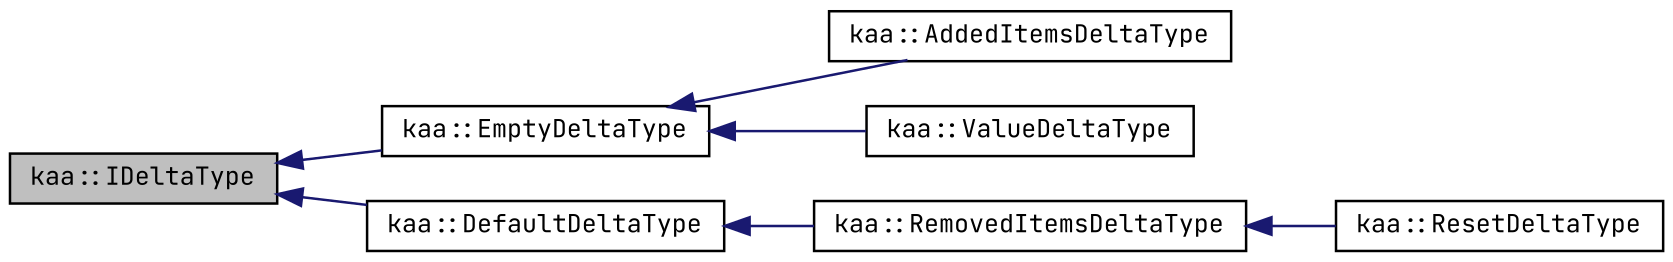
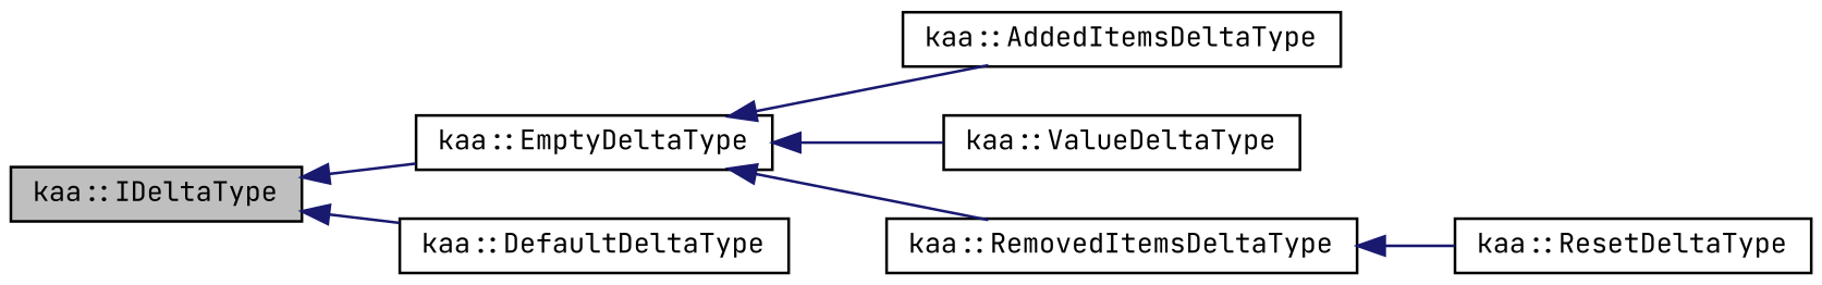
  digraph {
    fontname="JetBrains Mono"
    rankdir=LR
    node [color=black fontname="JetBrains Mono" fontsize=10 shape=record]
    edge [color=midnightblue dir=back fontname="JetBrains Mono" fontsize=10 labelfontname=FreeSans labelfontsize=10 style=solid]
    n1 [fillcolor=grey75 fontcolor=black height=0.2 label="kaa::IDeltaType" style=filled width=0.4]
    n2 [height=0.2 label="kaa::EmptyDeltaType" width=0.4]
    n3 [height=0.2 label="kaa::DefaultDeltaType" width=0.4]
    n4 [height=0.2 label="kaa::AddedItemsDeltaType" width=0.4]
    n5 [height=0.2 label="kaa::RemovedItemsDeltaType" width=0.4]
    n6 [height=0.2 label="kaa::ValueDeltaType" width=0.4]
    n7 [height=0.2 label="kaa::ResetDeltaType" width=0.4]
    n1 -> n2
    n1 -> n3
    n2 -> n4
-   n3 -> n5
+   n2 -> n5
    n2 -> n6
    n5 -> n7
  }
